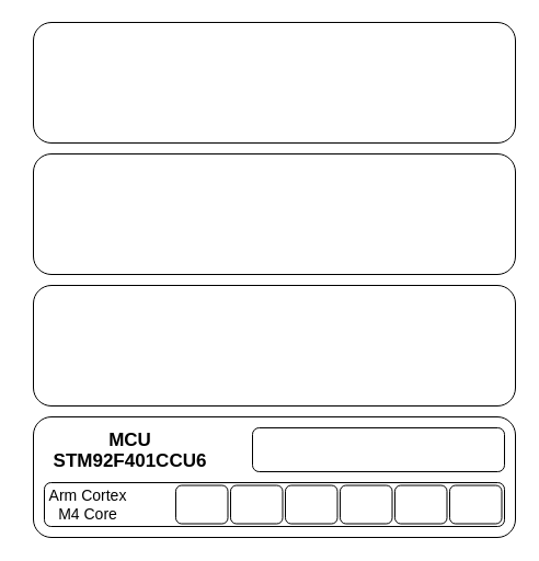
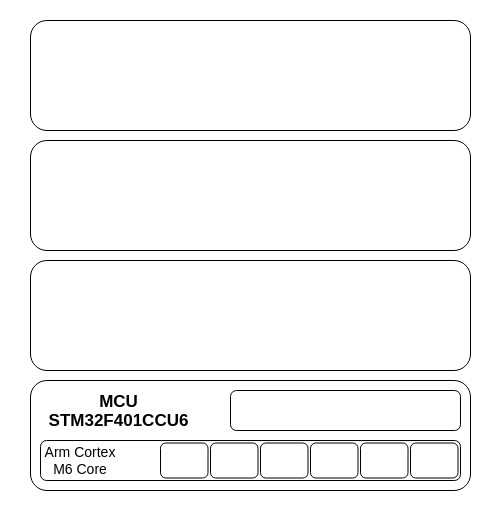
  <mxCell id="0" />
  <mxCell id="1" parent="0" />
  <mxCell id="2" value="" style="rounded=1;whiteSpace=wrap;html=1;" parent="1" vertex="1"><mxGeometry x="30" y="20" width="440" height="110" as="geometry" /></mxCell>
  <mxCell id="3" value="" style="rounded=1;whiteSpace=wrap;html=1;" parent="1" vertex="1"><mxGeometry x="30" y="140" width="440" height="110" as="geometry" /></mxCell>
  <mxCell id="4" value="" style="rounded=1;whiteSpace=wrap;html=1;" parent="1" vertex="1"><mxGeometry x="30" y="260" width="440" height="110" as="geometry" /></mxCell>
  <mxCell id="5" value="" style="rounded=1;whiteSpace=wrap;html=1;" parent="1" vertex="1"><mxGeometry x="30" y="380" width="440" height="110" as="geometry" /></mxCell>
- <mxCell id="6" value="&lt;p style=&quot;line-height: 75%; font-size: 22px;&quot;&gt;&lt;b style=&quot;font-size: 17px;&quot;&gt;MCU&lt;br&gt;STM92F401CCU6&lt;/b&gt;&lt;/p&gt;" style="text;html=1;strokeColor=none;fillColor=none;align=center;verticalAlign=middle;whiteSpace=wrap;rounded=0;" parent="1" vertex="1"><mxGeometry x="20" y="380" width="197" height="60" as="geometry" /></mxCell>
+ <mxCell id="6" value="&lt;p style=&quot;line-height: 75%; font-size: 22px;&quot;&gt;&lt;b style=&quot;font-size: 17px;&quot;&gt;MCU&lt;br&gt;STM32F401CCU6&lt;/b&gt;&lt;/p&gt;" style="text;html=1;strokeColor=none;fillColor=none;align=center;verticalAlign=middle;whiteSpace=wrap;rounded=0;" parent="1" vertex="1"><mxGeometry x="20" y="380" width="197" height="60" as="geometry" /></mxCell>
  <mxCell id="7" value="" style="rounded=1;whiteSpace=wrap;html=1;fontSize=17;" parent="1" vertex="1"><mxGeometry x="40" y="440" width="420" height="40" as="geometry" /></mxCell>
  <mxCell id="8" value="" style="rounded=1;whiteSpace=wrap;html=1;fontSize=17;" parent="1" vertex="1"><mxGeometry x="230" y="390" width="230" height="40" as="geometry" /></mxCell>
- <mxCell id="9" value="Arm Cortex&lt;br&gt;M4 Core" style="text;html=1;strokeColor=none;fillColor=none;align=center;verticalAlign=middle;whiteSpace=wrap;rounded=0;fontSize=14;" parent="1" vertex="1"><mxGeometry x="30" y="442.5" width="100" height="35" as="geometry" /></mxCell>
+ <mxCell id="9" value="Arm Cortex&lt;br&gt;M6 Core" style="text;html=1;strokeColor=none;fillColor=none;align=center;verticalAlign=middle;whiteSpace=wrap;rounded=0;fontSize=14;" parent="1" vertex="1"><mxGeometry x="30" y="442.5" width="100" height="35" as="geometry" /></mxCell>
  <mxCell id="10" value="" style="rounded=1;whiteSpace=wrap;html=1;fontSize=14;" parent="1" vertex="1"><mxGeometry x="260" y="442.5" width="47.5" height="35" as="geometry" /></mxCell>
  <mxCell id="11" value="" style="rounded=1;whiteSpace=wrap;html=1;fontSize=14;" parent="1" vertex="1"><mxGeometry x="310" y="442.5" width="47.5" height="35" as="geometry" /></mxCell>
  <mxCell id="12" value="" style="rounded=1;whiteSpace=wrap;html=1;fontSize=14;" parent="1" vertex="1"><mxGeometry x="360" y="442.5" width="47.5" height="35" as="geometry" /></mxCell>
  <mxCell id="13" value="" style="rounded=1;whiteSpace=wrap;html=1;fontSize=14;" parent="1" vertex="1"><mxGeometry x="410" y="442.5" width="47.5" height="35" as="geometry" /></mxCell>
  <mxCell id="14" value="" style="rounded=1;whiteSpace=wrap;html=1;fontSize=14;" parent="1" vertex="1"><mxGeometry x="210" y="442.5" width="47.5" height="35" as="geometry" /></mxCell>
  <mxCell id="15" value="" style="rounded=1;whiteSpace=wrap;html=1;fontSize=14;labelBorderColor=none;" parent="1" vertex="1"><mxGeometry x="160" y="442.5" width="47.5" height="35" as="geometry" /></mxCell>
